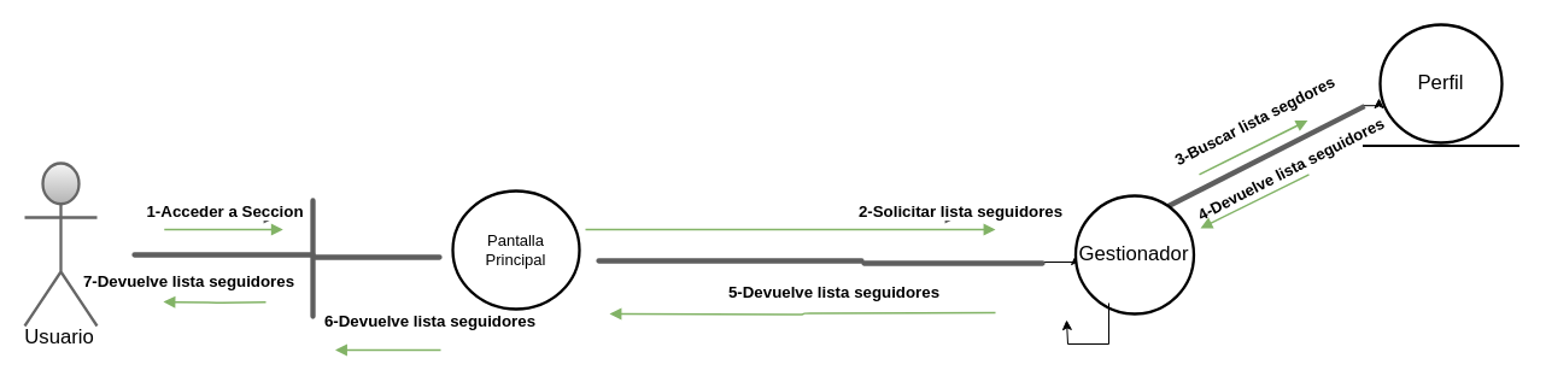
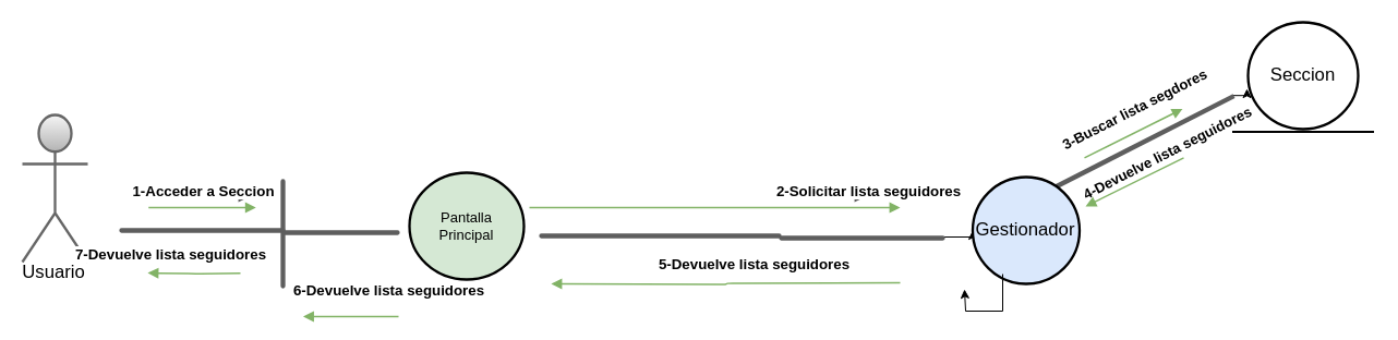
  <mxCell id="0" />
  <mxCell id="1" parent="0" />
- <mxCell id="2" value="Usuario" style="html=1;overflow=block;blockSpacing=1;shape=umlActor;labelPosition=center;verticalLabelPosition=bottom;verticalAlign=top;whiteSpace=nowrap;fontSize=16.7;align=center;spacing=0;strokeColor=#666666;strokeOpacity=100;rounded=1;absoluteArcSize=1;arcSize=9;strokeWidth=2.3;lucidId=v-9Zh1rxyZDl;fillColor=#f5f5f5;gradientColor=#b3b3b3;" vertex="1" parent="1"><mxGeometry x="20" y="135" width="60" height="135" as="geometry" /></mxCell>
- <mxCell id="3" value="Pantalla Principal" style="html=1;overflow=block;blockSpacing=1;whiteSpace=wrap;ellipse;fontSize=13;spacing=3.8;strokeOpacity=100;rounded=1;absoluteArcSize=1;arcSize=9;strokeWidth=2.3;lucidId=m_9ZVBL-fcfm;" vertex="1" parent="1"><mxGeometry x="375" y="158" width="105" height="98" as="geometry" /></mxCell>
+ <mxCell id="2" value="Usuario" style="html=1;overflow=block;blockSpacing=1;shape=umlActor;labelPosition=center;verticalLabelPosition=bottom;verticalAlign=top;whiteSpace=nowrap;fontSize=16.7;align=center;spacing=0;strokeColor=#666666;strokeOpacity=100;rounded=1;absoluteArcSize=1;arcSize=9;strokeWidth=2.3;lucidId=v-9Zh1rxyZDl;fillColor=#f5f5f5;gradientColor=#b3b3b3;" vertex="1" parent="1"><mxGeometry x="20" y="105" width="60" height="135" as="geometry" /></mxCell>
+ <mxCell id="3" value="Pantalla Principal" style="html=1;overflow=block;blockSpacing=1;whiteSpace=wrap;ellipse;fontSize=13;spacing=3.8;strokeOpacity=100;rounded=1;absoluteArcSize=1;arcSize=9;strokeWidth=2.3;lucidId=m_9ZVBL-fcfm;fillColor=#d5e8d4;" vertex="1" parent="1"><mxGeometry x="375" y="158" width="105" height="98" as="geometry" /></mxCell>
  <mxCell id="4" value="" style="html=1;overflow=block;blockSpacing=1;whiteSpace=wrap;fontSize=13;spacing=0;strokeColor=#5e5e5e;strokeOpacity=100;rounded=1;absoluteArcSize=1;arcSize=9;strokeWidth=2.3;lucidId=Ua-ZBc27CYNb;" vertex="1" parent="1"><mxGeometry x="110" y="210" width="150" height="2" as="geometry" /></mxCell>
  <mxCell id="5" value="" style="html=1;overflow=block;blockSpacing=1;whiteSpace=wrap;fontSize=13;spacing=0;strokeColor=#5e5e5e;strokeOpacity=100;rounded=1;absoluteArcSize=1;arcSize=9;rotation=-270;strokeWidth=2.3;lucidId=_a-ZSmVuOn7P;" vertex="1" parent="1"><mxGeometry x="210" y="213" width="98" height="2" as="geometry" /></mxCell>
  <mxCell id="6" value="" style="html=1;overflow=block;blockSpacing=1;whiteSpace=wrap;fontSize=13;spacing=0;strokeColor=#5e5e5e;strokeOpacity=100;rounded=1;absoluteArcSize=1;arcSize=9;strokeWidth=2.3;lucidId=qb-ZYocc4o6I;" vertex="1" parent="1"><mxGeometry x="260" y="212" width="105" height="2" as="geometry" /></mxCell>
  <mxCell id="7" value="" style="html=1;overflow=block;blockSpacing=1;whiteSpace=wrap;fontSize=13;spacing=0;strokeColor=#5e5e5e;strokeOpacity=100;rounded=1;absoluteArcSize=1;arcSize=9;strokeWidth=2.3;lucidId=Lb-ZauoieuXv;" vertex="1" parent="1"><mxGeometry x="495" y="215" width="220" height="2" as="geometry" /></mxCell>
- <mxCell id="8" value="Perfil" style="html=1;overflow=block;blockSpacing=1;whiteSpace=wrap;ellipse;fontSize=16.7;align=center;spacing=3.8;strokeOpacity=100;rounded=1;absoluteArcSize=1;arcSize=9;strokeWidth=2.3;lucidId=Id-Z9ajLzw0J;labelBorderColor=none;" vertex="1" parent="1"><mxGeometry x="1144" y="20" width="101" height="98" as="geometry" /></mxCell>
+ <mxCell id="8" value="Seccion" style="html=1;overflow=block;blockSpacing=1;whiteSpace=wrap;ellipse;fontSize=16.7;align=center;spacing=3.8;strokeOpacity=100;rounded=1;absoluteArcSize=1;arcSize=9;strokeWidth=2.3;lucidId=Id-Z9ajLzw0J;labelBorderColor=none;" vertex="1" parent="1"><mxGeometry x="1144" y="20" width="101" height="98" as="geometry" /></mxCell>
  <mxCell id="9" style="edgeStyle=orthogonalEdgeStyle;rounded=0;orthogonalLoop=1;jettySize=auto;html=1;exitX=1;exitY=0;exitDx=0;exitDy=0;entryX=0;entryY=0.5;entryDx=0;entryDy=0;" edge="1" parent="1" source="10" target="29"><mxGeometry relative="1" as="geometry" /></mxCell>
  <mxCell id="10" value="" style="html=1;overflow=block;blockSpacing=1;whiteSpace=wrap;fontSize=13;spacing=0;strokeColor=#5e5e5e;strokeOpacity=100;rounded=1;absoluteArcSize=1;arcSize=9;strokeWidth=2.3;lucidId=0d-ZeZwxma3P;" vertex="1" parent="1"><mxGeometry x="715" y="217" width="150" height="2" as="geometry" /></mxCell>
  <mxCell id="11" value="" style="html=1;jettySize=18;whiteSpace=wrap;fontSize=13;strokeColor=#5E5E5E;strokeWidth=1.5;rounded=1;arcSize=12;edgeStyle=orthogonalEdgeStyle;startArrow=none;endArrow=block;endFill=1;lucidId=dg-ZWHE85~gX;" edge="1" parent="1"><mxGeometry width="100" height="100" relative="1" as="geometry"><Array as="points" /><mxPoint x="153" y="180" as="sourcePoint" /><mxPoint x="228" y="180" as="targetPoint" /></mxGeometry></mxCell>
  <mxCell id="12" value="1-Acceder a Seccion" style="text;html=1;resizable=0;labelBackgroundColor=default;align=center;verticalAlign=middle;fontStyle=1;fontColor=#000000;fontSize=13.3;" vertex="1" parent="11"><mxGeometry relative="1" as="geometry"><mxPoint x="-6" y="-6" as="offset" /></mxGeometry></mxCell>
  <mxCell id="13" value="" style="html=1;jettySize=18;whiteSpace=wrap;fontSize=13;strokeColor=#5E5E5E;strokeWidth=1.5;rounded=1;arcSize=12;edgeStyle=orthogonalEdgeStyle;startArrow=none;endArrow=block;endFill=1;lucidId=Vg-ZGS7MdUY0;" edge="1" parent="1"><mxGeometry width="100" height="100" relative="1" as="geometry"><Array as="points" /><mxPoint x="725" y="180" as="sourcePoint" /><mxPoint x="793" y="180" as="targetPoint" /></mxGeometry></mxCell>
  <mxCell id="14" value="2-Solicitar lista seguidores" style="text;html=1;resizable=0;labelBackgroundColor=default;align=center;verticalAlign=middle;fontStyle=1;fontColor=#000000;fontSize=13.3;" vertex="1" parent="13"><mxGeometry relative="1" as="geometry"><mxPoint x="36" y="-6" as="offset" /></mxGeometry></mxCell>
  <mxCell id="15" style="edgeStyle=orthogonalEdgeStyle;rounded=0;orthogonalLoop=1;jettySize=auto;html=1;exitX=1;exitY=0;exitDx=0;exitDy=0;entryX=-0.01;entryY=0.622;entryDx=0;entryDy=0;entryPerimeter=0;" edge="1" parent="1" source="16" target="8"><mxGeometry relative="1" as="geometry" /></mxCell>
  <mxCell id="16" value="" style="html=1;overflow=block;blockSpacing=1;whiteSpace=wrap;fontSize=13;spacing=0;strokeColor=#5e5e5e;strokeOpacity=100;rounded=1;absoluteArcSize=1;arcSize=0;rotation=-27.029;strokeWidth=2.3;lucidId=yh-ZI30L3V71;" vertex="1" parent="1"><mxGeometry x="891.49" y="144.4" width="252.29" height="2" as="geometry" /></mxCell>
  <mxCell id="17" value="" style="html=1;jettySize=18;whiteSpace=wrap;fontSize=13;strokeColor=#82b366;strokeWidth=1.5;rounded=1;arcSize=12;edgeStyle=orthogonalEdgeStyle;startArrow=none;endArrow=block;endFill=1;lucidId=ti-ZGGk_tV3a;fillColor=#d5e8d4;" edge="1" parent="1"><mxGeometry width="100" height="100" relative="1" as="geometry"><Array as="points" /><mxPoint x="825" y="259" as="sourcePoint" /><mxPoint x="505" y="260" as="targetPoint" /></mxGeometry></mxCell>
  <mxCell id="18" value="5-Devuelve lista seguidores" style="text;html=1;resizable=0;labelBackgroundColor=default;align=center;verticalAlign=middle;fontStyle=1;fontColor=#000000;fontSize=13.3;" vertex="1" parent="17"><mxGeometry relative="1" as="geometry"><mxPoint x="25" y="-19" as="offset" /></mxGeometry></mxCell>
  <mxCell id="19" value="" style="html=1;jettySize=18;whiteSpace=wrap;fontSize=13;strokeColor=#82b366;strokeWidth=1.5;rounded=0;startArrow=none;endArrow=block;endFill=1;lucidId=gn-ZjyCrW-MD;fillColor=#d5e8d4;" edge="1" parent="1"><mxGeometry width="100" height="100" relative="1" as="geometry"><Array as="points" /><mxPoint x="994" y="144.4" as="sourcePoint" /><mxPoint x="1084" y="99.4" as="targetPoint" /></mxGeometry></mxCell>
  <mxCell id="20" value="" style="html=1;jettySize=18;whiteSpace=wrap;fontSize=13;strokeColor=#82b366;strokeWidth=1.5;rounded=1;arcSize=12;edgeStyle=orthogonalEdgeStyle;startArrow=none;endArrow=block;endFill=1;lucidId=ay-ZF4q9Ovbn;fillColor=#d5e8d4;" edge="1" parent="1"><mxGeometry width="100" height="100" relative="1" as="geometry"><Array as="points" /><mxPoint x="365" y="290" as="sourcePoint" /><mxPoint x="277.5" y="290" as="targetPoint" /></mxGeometry></mxCell>
  <mxCell id="21" value="6-Devuelve lista seguidores" style="text;html=1;resizable=0;labelBackgroundColor=default;align=center;verticalAlign=middle;fontStyle=1;fontColor=#000000;fontSize=13.3;" vertex="1" parent="20"><mxGeometry relative="1" as="geometry"><mxPoint x="34" y="-25" as="offset" /></mxGeometry></mxCell>
  <mxCell id="22" value="" style="html=1;jettySize=18;whiteSpace=wrap;fontSize=13;strokeColor=#82b366;strokeWidth=1.5;rounded=1;arcSize=12;edgeStyle=orthogonalEdgeStyle;startArrow=none;endArrow=block;endFill=1;lucidId=ay-ZF4q9Ovbn;fillColor=#d5e8d4;" edge="1" parent="1"><mxGeometry width="100" height="100" relative="1" as="geometry"><Array as="points" /><mxPoint x="220" y="250.18" as="sourcePoint" /><mxPoint x="135" y="250" as="targetPoint" /></mxGeometry></mxCell>
  <mxCell id="23" value="7-Devuelve lista seguidores" style="text;html=1;resizable=0;labelBackgroundColor=default;align=center;verticalAlign=middle;fontStyle=1;fontColor=#000000;fontSize=13.3;" vertex="1" parent="22"><mxGeometry relative="1" as="geometry"><mxPoint x="-22" y="-18" as="offset" /></mxGeometry></mxCell>
  <mxCell id="24" value="" style="html=1;jettySize=18;whiteSpace=wrap;fontSize=13;strokeColor=#82b366;strokeWidth=1.5;rounded=1;arcSize=12;edgeStyle=orthogonalEdgeStyle;startArrow=none;endArrow=block;endFill=1;lucidId=GB-Ze.mVQOiI;fillColor=#d5e8d4;" edge="1" parent="1"><mxGeometry width="100" height="100" relative="1" as="geometry"><Array as="points"><mxPoint x="185.75" y="190" /><mxPoint x="185.75" y="190" /></Array><mxPoint x="135.75" y="190" as="sourcePoint" /><mxPoint x="234.25" y="190" as="targetPoint" /></mxGeometry></mxCell>
  <mxCell id="25" value="" style="html=1;jettySize=18;whiteSpace=wrap;fontSize=13;strokeColor=#82b366;strokeWidth=1.5;rounded=0;startArrow=none;endArrow=block;endFill=1;lucidId=gn-ZjyCrW-MD;fillColor=#d5e8d4;" edge="1" parent="1"><mxGeometry width="100" height="100" relative="1" as="geometry"><Array as="points" /><mxPoint x="485" y="190" as="sourcePoint" /><mxPoint x="825" y="190" as="targetPoint" /></mxGeometry></mxCell>
  <mxCell id="26" value="&lt;div&gt;3-Buscar lista segdores&lt;/div&gt;" style="text;html=1;align=center;verticalAlign=middle;resizable=0;points=[];autosize=1;strokeColor=none;fillColor=none;rotation=-27;fontSize=13;fontStyle=1" vertex="1" parent="1"><mxGeometry x="955" y="85.4" width="170" height="30" as="geometry" /></mxCell>
  <mxCell id="27" value="4-Devuelve lista seguidores" style="text;html=1;align=center;verticalAlign=middle;resizable=0;points=[];autosize=1;strokeColor=none;fillColor=none;rotation=-27;fontSize=13;fontStyle=1" vertex="1" parent="1"><mxGeometry x="975" y="125.4" width="190" height="30" as="geometry" /></mxCell>
  <mxCell id="28" value="" style="html=1;jettySize=18;whiteSpace=wrap;fontSize=13;strokeColor=#82b366;strokeWidth=1.5;rounded=0;startArrow=none;endArrow=block;endFill=1;lucidId=gn-ZjyCrW-MD;fillColor=#d5e8d4;" edge="1" parent="1"><mxGeometry width="100" height="100" relative="1" as="geometry"><Array as="points" /><mxPoint x="1085" y="144.4" as="sourcePoint" /><mxPoint x="995" y="188.9" as="targetPoint" /></mxGeometry></mxCell>
- <mxCell id="29" value="Gestionador" style="html=1;overflow=block;blockSpacing=1;whiteSpace=wrap;ellipse;fontSize=16.7;align=center;spacing=3.8;strokeOpacity=100;rounded=1;absoluteArcSize=1;arcSize=9;strokeWidth=2.3;lucidId=7c-ZnBiSTvn4;" vertex="1" parent="1"><mxGeometry x="891.49" y="162" width="98" height="98" as="geometry" /></mxCell>
+ <mxCell id="29" value="Gestionador" style="html=1;overflow=block;blockSpacing=1;whiteSpace=wrap;ellipse;fontSize=16.7;align=center;spacing=3.8;strokeOpacity=100;rounded=1;absoluteArcSize=1;arcSize=9;strokeWidth=2.3;lucidId=7c-ZnBiSTvn4;fillColor=#dae8fc;" vertex="1" parent="1"><mxGeometry x="891.49" y="162" width="98" height="98" as="geometry" /></mxCell>
  <mxCell id="30" value="" style="line;strokeWidth=2;html=1;" vertex="1" parent="1"><mxGeometry x="1129.5" y="115.4" width="130" height="10" as="geometry" /></mxCell>
  <mxCell id="31" style="edgeStyle=orthogonalEdgeStyle;rounded=0;orthogonalLoop=1;jettySize=auto;html=1;exitX=1;exitY=1;exitDx=0;exitDy=0;entryX=0.5;entryY=1;entryDx=0;entryDy=0;" edge="1" parent="1"><mxGeometry relative="1" as="geometry"><mxPoint x="884" y="265" as="targetPoint" /><Array as="points"><mxPoint x="919" y="285" /><mxPoint x="885" y="285" /><mxPoint x="885" y="265" /></Array><mxPoint x="919" y="251" as="sourcePoint" /></mxGeometry></mxCell>
